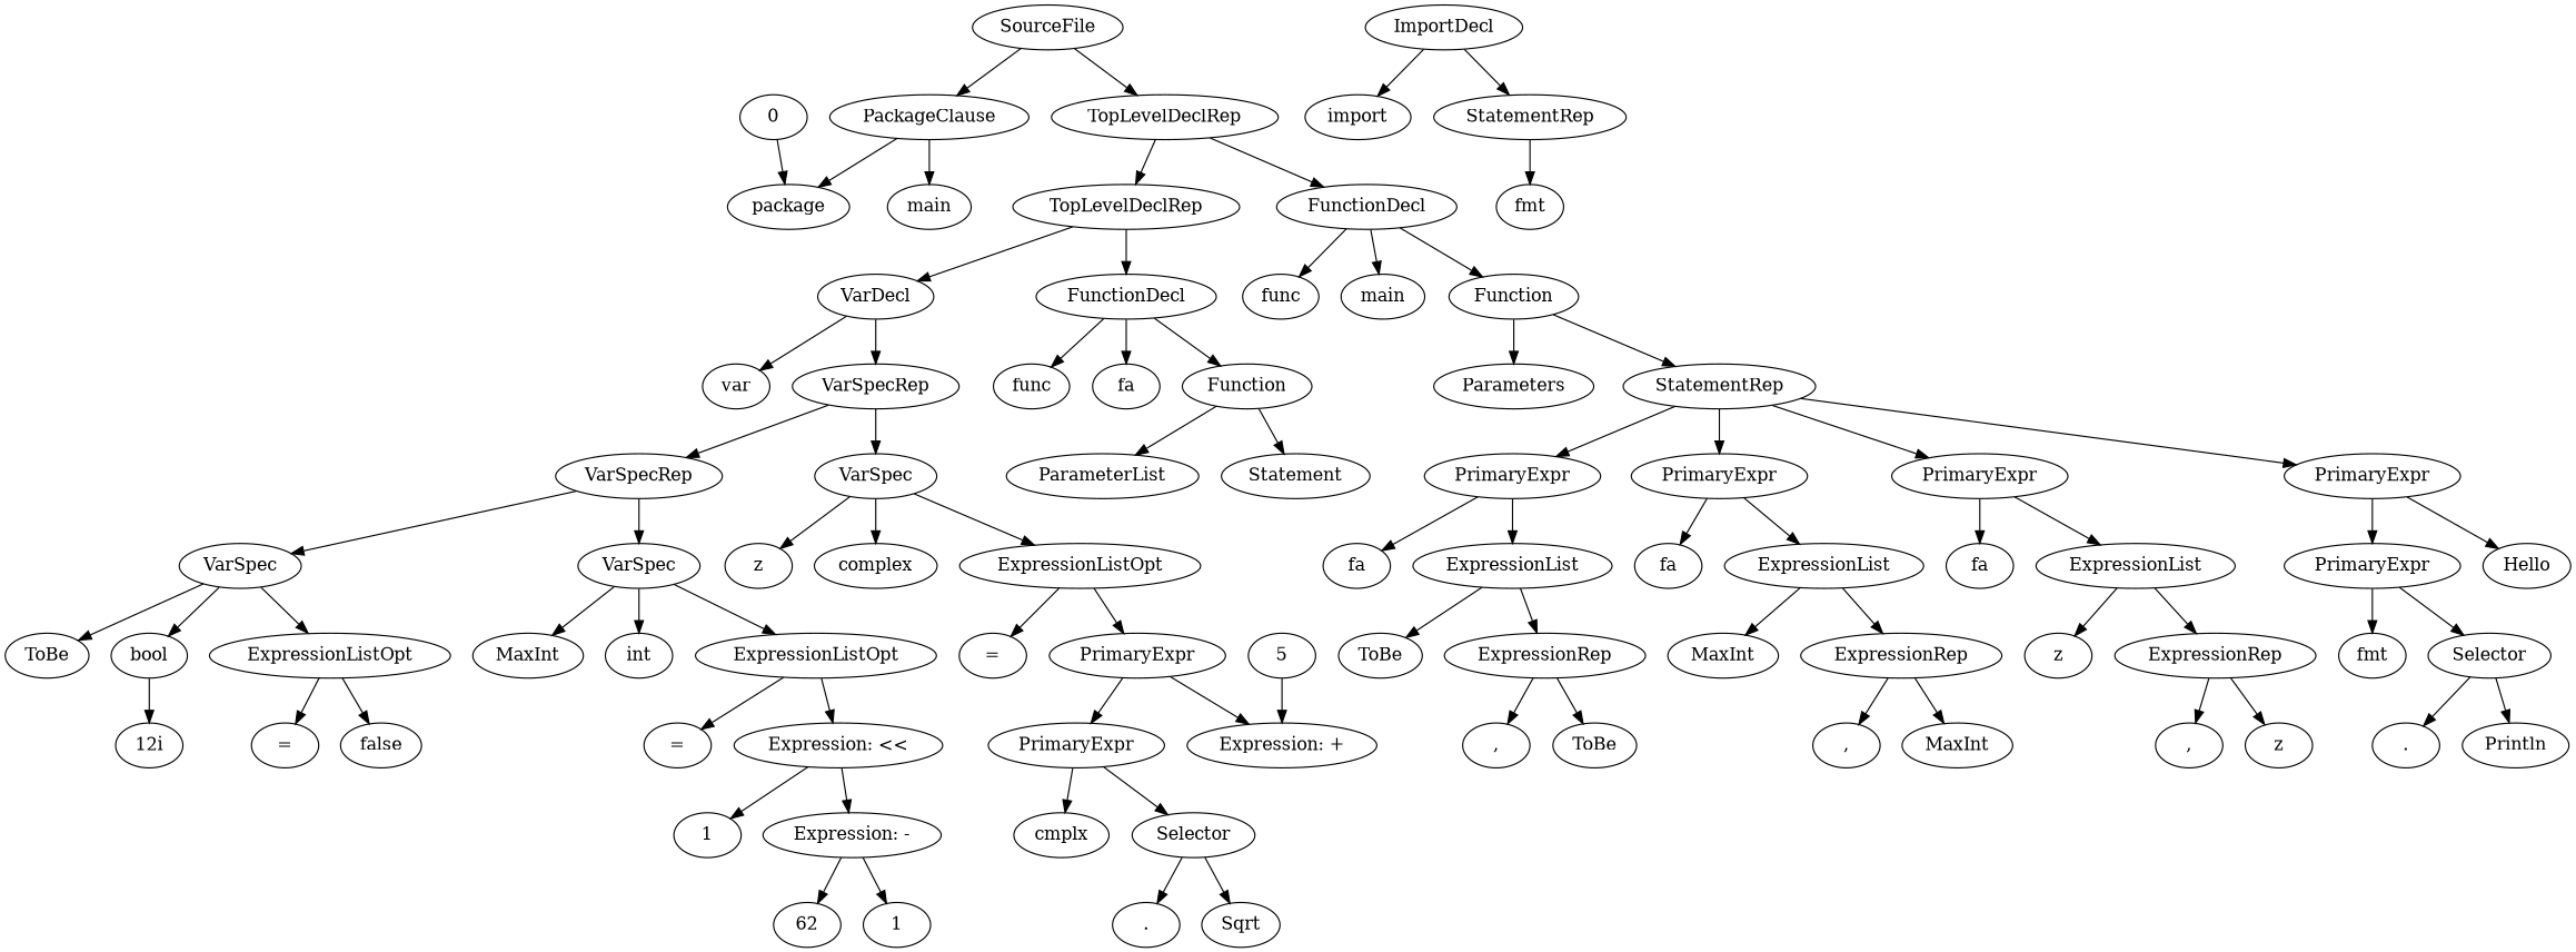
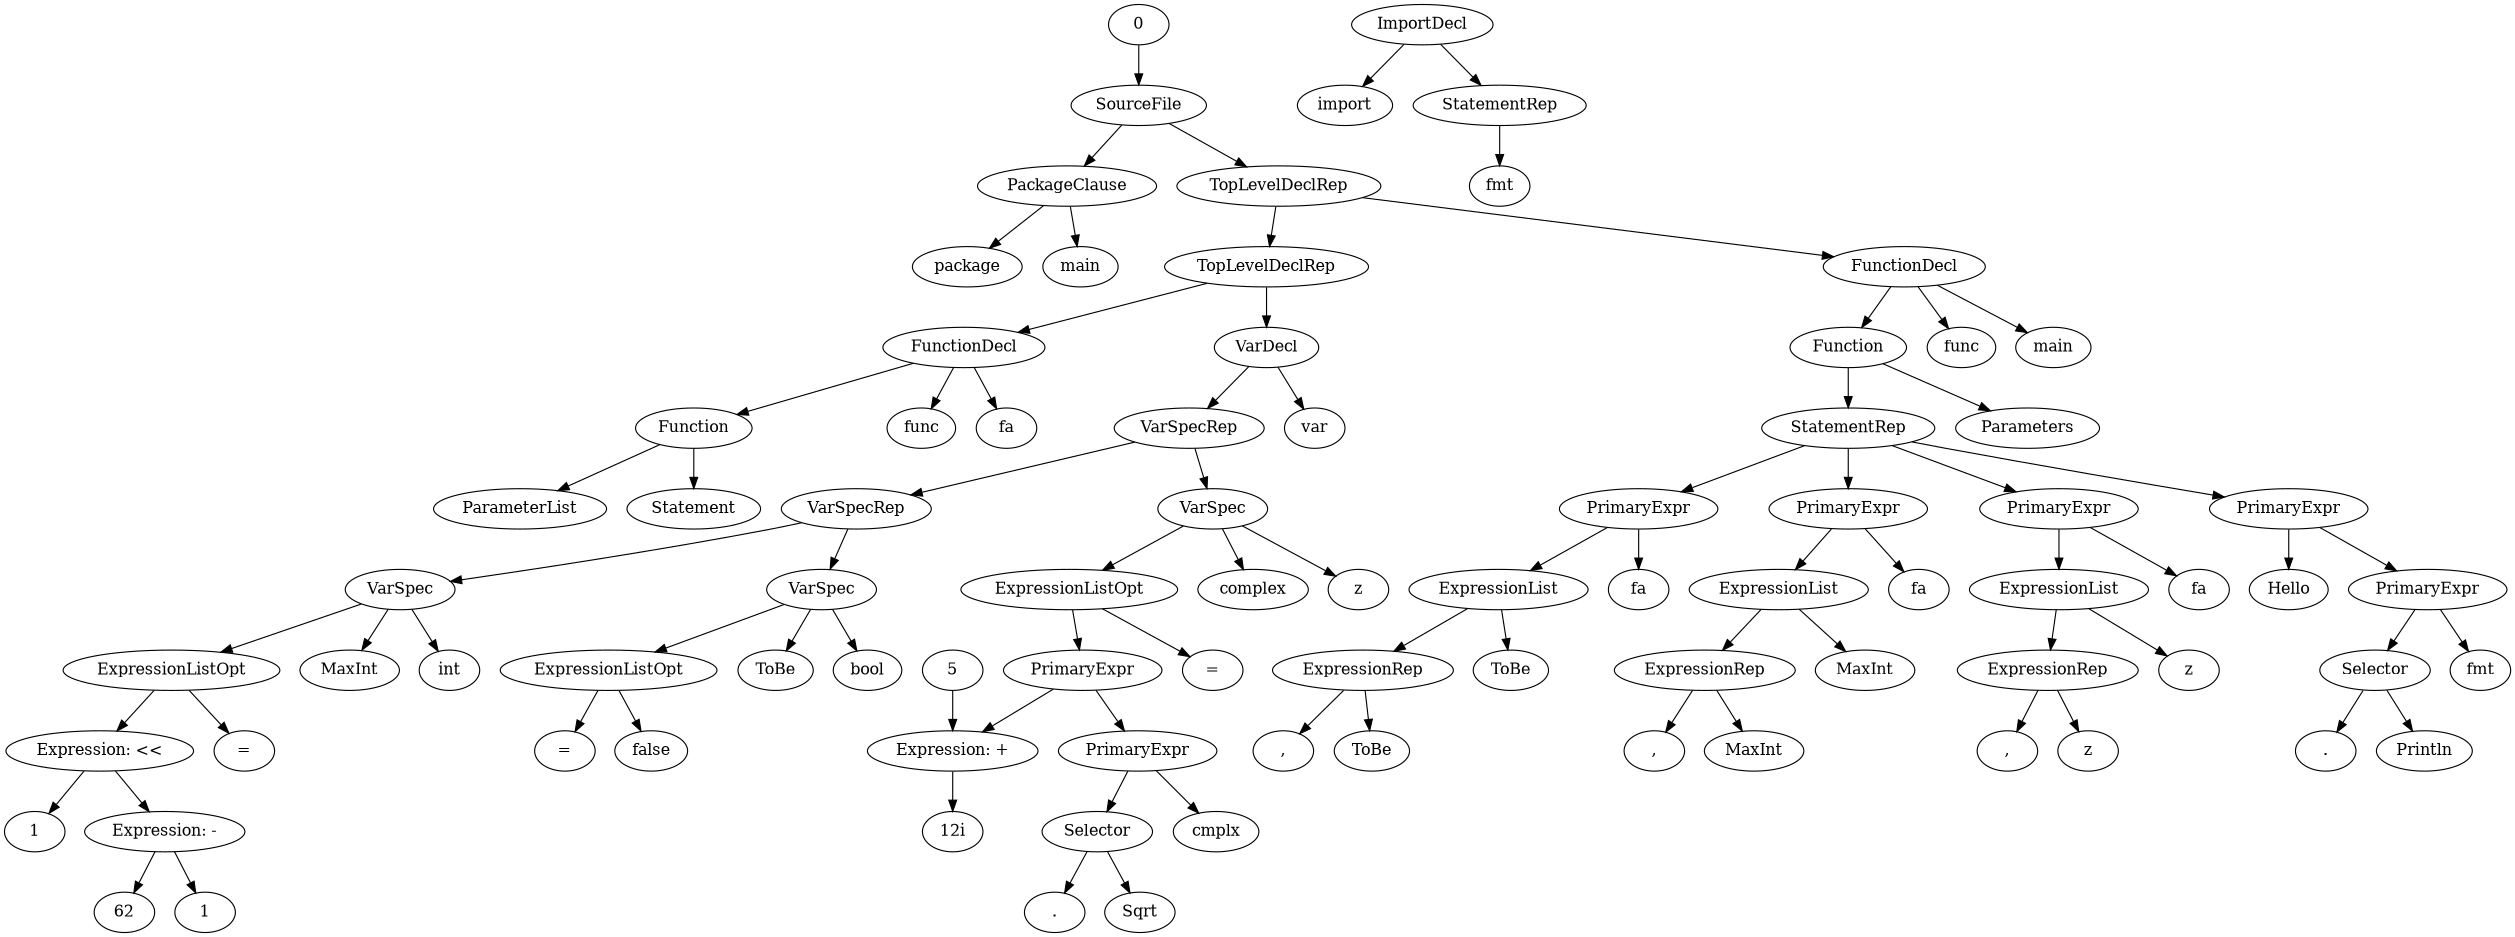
  strict digraph {
    n1 [label=SourceFile]
    n2 [label=PackageClause]
    n3 [label=TopLevelDeclRep]
    n4 [label=package]
    n5 [label=main]
    n6 [label=ImportDecl]
    n7 [label=import]
    n8 [label=StatementRep]
    n9 [label=TopLevelDeclRep]
    n10 [label=FunctionDecl]
    0
    n12 [label=fmt]
    n13 [label=VarDecl]
    n14 [label=FunctionDecl]
    n15 [label=func]
    n16 [label=main]
    n17 [label=Function]
    n18 [label=var]
    n19 [label=VarSpecRep]
    n20 [label=func]
    n21 [label=fa]
    n22 [label=Function]
    n23 [label=VarSpecRep]
    n24 [label=VarSpec]
    n25 [label=VarSpec]
    n26 [label=VarSpec]
    n27 [label=z]
    n28 [label=complex]
    n29 [label=ExpressionListOpt]
    n30 [label=ToBe]
    n31 [label=bool]
    n32 [label=ExpressionListOpt]
    n33 [label=MaxInt]
    n34 [label=int]
    n35 [label=ExpressionListOpt]
    n36 [label="="]
    n37 [label=false]
    n38 [label="="]
    n39 [label="Expression: <<"]
    n40 [label=1]
    n41 [label="Expression: -"]
    n42 [label=62]
    n43 [label=1]
    n44 [label="="]
    n45 [label=PrimaryExpr]
    n46 [label=PrimaryExpr]
    n47 [label="Expression: +"]
    n48 [label=cmplx]
    n49 [label=Selector]
    n50 [label="12i"]
    n51 [label="."]
    n52 [label=Sqrt]
    n53 [label=5]
    n54 [label=ParameterList]
    n55 [label=Statement]
    n56 [label=Parameters]
    n57 [label=StatementRep]
    n58 [label=PrimaryExpr]
    n59 [label=PrimaryExpr]
    n60 [label=PrimaryExpr]
    n61 [label=PrimaryExpr]
    n62 [label=fa]
    n63 [label=ExpressionList]
    n64 [label=fa]
    n65 [label=ExpressionList]
    n66 [label=fa]
    n67 [label=ExpressionList]
    n68 [label=PrimaryExpr]
    n69 [label=Hello]
    n70 [label=ToBe]
    n71 [label=ExpressionRep]
    n72 [label=","]
    n73 [label=ToBe]
    n74 [label=MaxInt]
    n75 [label=ExpressionRep]
    n76 [label=","]
    n77 [label=MaxInt]
    n78 [label=z]
    n79 [label=ExpressionRep]
    n80 [label=","]
    n81 [label=z]
    n82 [label=fmt]
    n83 [label=Selector]
    n84 [label="."]
    n85 [label=Println]
    n1 -> n2
    n1 -> n3
    n2 -> n4
    n2 -> n5
    n3 -> n9
    n3 -> n10
    n6 -> n7
    n6 -> n8
    n8 -> n12
    n9 -> n13
    n9 -> n14
    n10 -> n15
    n10 -> n16
    n10 -> n17
-   0 -> n4
+   0 -> n1
    n13 -> n18
    n13 -> n19
    n14 -> n20
    n14 -> n21
    n14 -> n22
    n17 -> n56
    n17 -> n57
    n19 -> n23
    n19 -> n24
    n22 -> n54
    n22 -> n55
    n23 -> n25
    n23 -> n26
    n24 -> n27
    n24 -> n28
    n24 -> n29
    n25 -> n30
    n25 -> n31
    n25 -> n32
    n26 -> n33
    n26 -> n34
    n26 -> n35
    n29 -> n44
    n29 -> n45
    n32 -> n36
    n32 -> n37
    n35 -> n38
    n35 -> n39
    n39 -> n40
    n39 -> n41
    n41 -> n42
    n41 -> n43
    n45 -> n46
    n45 -> n47
    n46 -> n48
    n46 -> n49
-   n31 -> n50
+   n47 -> n50
    n49 -> n51
    n49 -> n52
    n53 -> n47
    n57 -> n58
    n57 -> n59
    n57 -> n60
    n57 -> n61
    n58 -> n62
    n58 -> n63
    n59 -> n64
    n59 -> n65
    n60 -> n66
    n60 -> n67
    n61 -> n68
    n61 -> n69
    n63 -> n70
    n63 -> n71
    n65 -> n74
    n65 -> n75
    n67 -> n78
    n67 -> n79
    n68 -> n82
    n68 -> n83
    n71 -> n72
    n71 -> n73
    n75 -> n76
    n75 -> n77
    n79 -> n80
    n79 -> n81
    n83 -> n84
    n83 -> n85
  }
